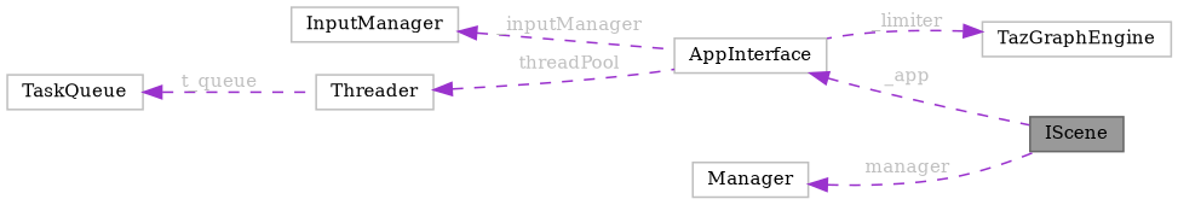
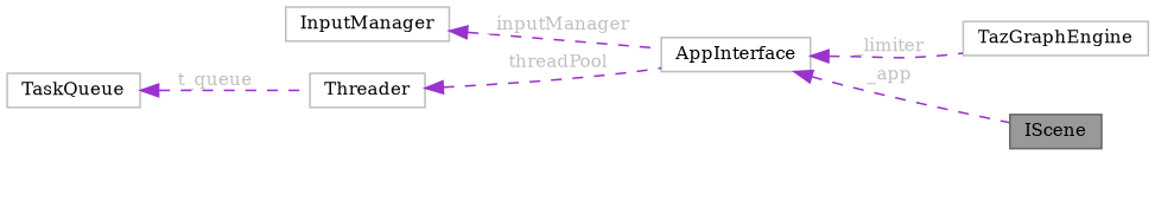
  digraph {
    fontname="DejaVu Serif"
    rankdir=LR
    node [color=grey75 fillcolor=white fontname="DejaVu Serif" fontsize=10 shape=box style=filled]
    edge [color=darkorchid3 dir=back fontcolor=grey fontname="DejaVu Serif" fontsize=10 labelfontname=Helvetica labelfontsize=10 style=dashed]
    n1 [color=gray40 fillcolor=grey60 fontcolor=black height=0.2 label=IScene width=0.4]
    n2 [height=0.2 label=AppInterface width=0.4]
    n3 [height=0.2 label=InputManager width=0.4]
    n4 [height=0.2 label=Threader width=0.4]
    n5 [height=0.2 label=TaskQueue width=0.4]
    n6 [height=0.2 label=TazGraphEngine width=0.4]
-   n7 [height=0.2 label=Manager width=0.4]
    n2 -> n1 [label=" _app"]
    n3 -> n2 [label=" _inputManager"]
    n4 -> n2 [label=" threadPool"]
    n5 -> n4 [label=" t_queue"]
-   n6 -> n2 [label=" _limiter"]
-   n7 -> n1 [label=" manager"]
+   n2 -> n6 [label=" _limiter"]
  }
